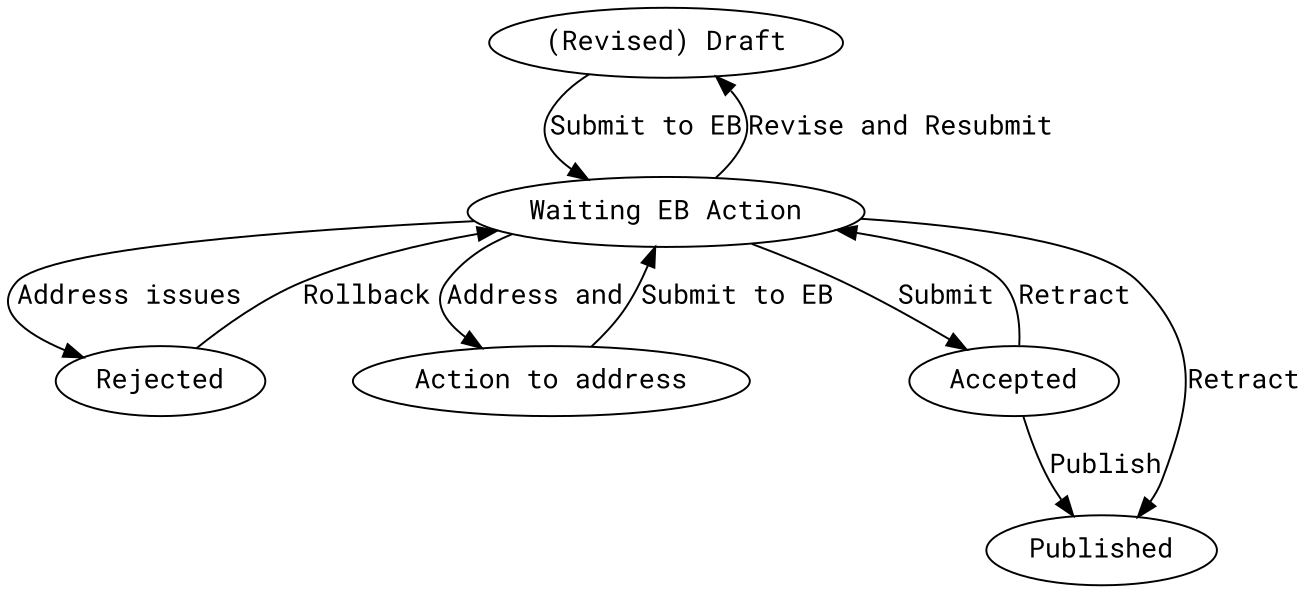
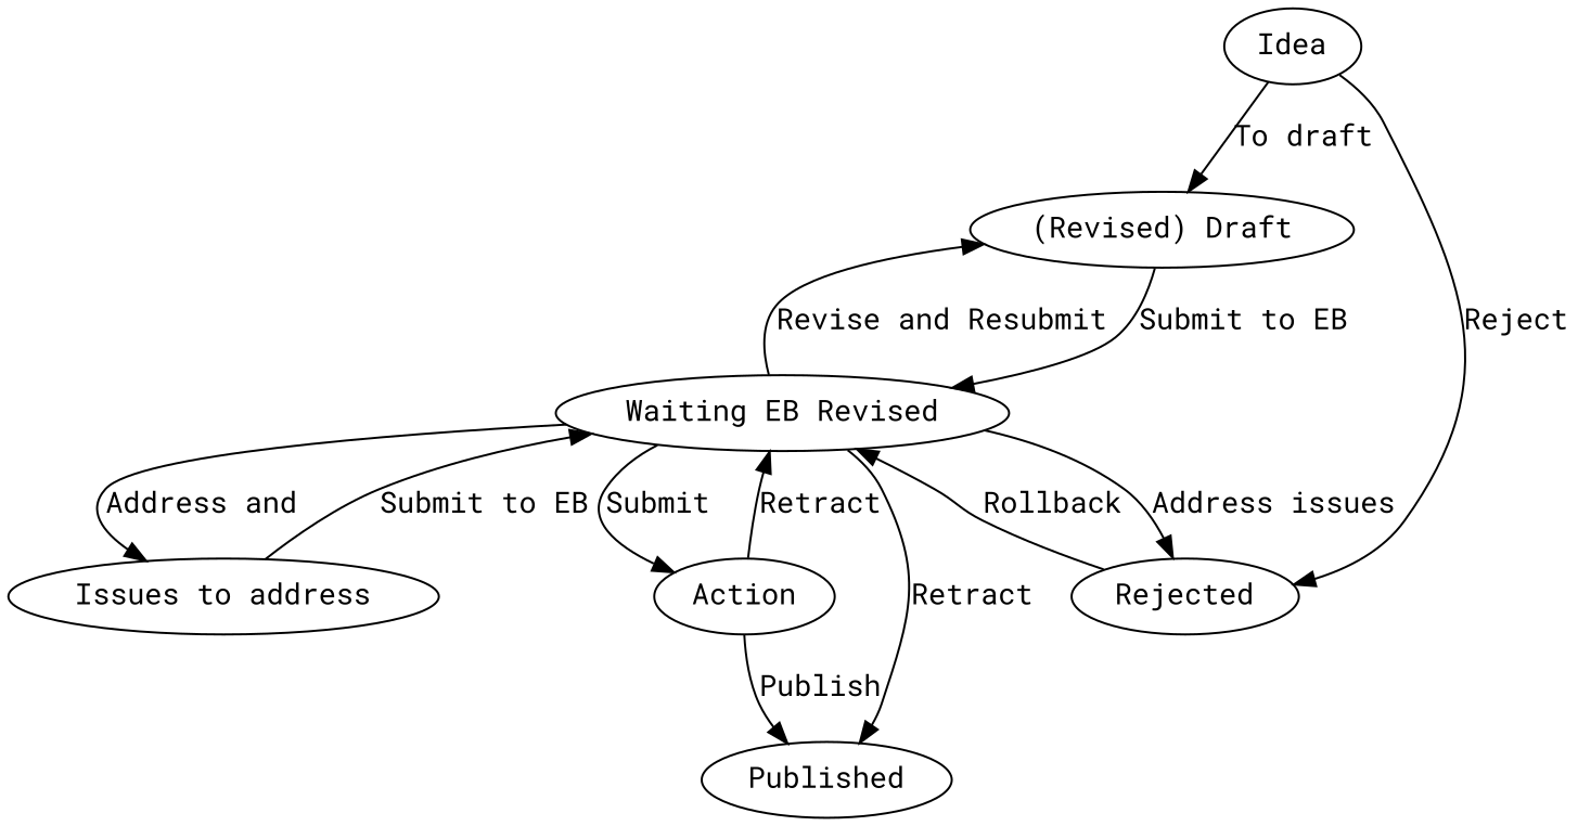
  digraph {
    fontname="Roboto Mono"
    rankdir=TB
    node [fontname="Roboto Mono" shape=ellipse]
    edge [fontname="Roboto Mono"]
+   n1 [label=Idea]
    n2 [label="(Revised) Draft"]
    n3 [label=Rejected]
-   n4 [label="Waiting EB Action"]
-   n5 [label="Action to address"]
-   n6 [label=Accepted]
+   n4 [label="Waiting EB Revised"]
+   n5 [label="Issues to address"]
+   n6 [label=Action]
    n7 [label=Published]
+   n1 -> n2 [label="To draft"]
+   n1 -> n3 [label=Reject]
    n2 -> n4 [label="Submit to EB"]
    n3 -> n4 [label=Rollback]
    n4 -> n2 [label="Revise and Resubmit"]
    n4 -> n3 [label="Address issues"]
    n4 -> n5 [label="Address and"]
    n4 -> n6 [label=Submit]
    n4 -> n7 [label=Retract]
    n5 -> n4 [label="Submit to EB"]
    n6 -> n4 [label=Retract]
    n6 -> n7 [label=Publish]
  }
